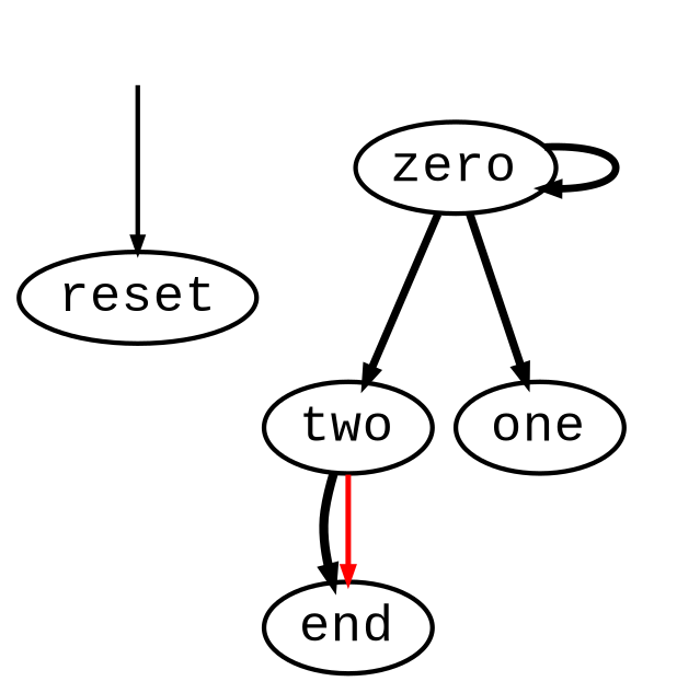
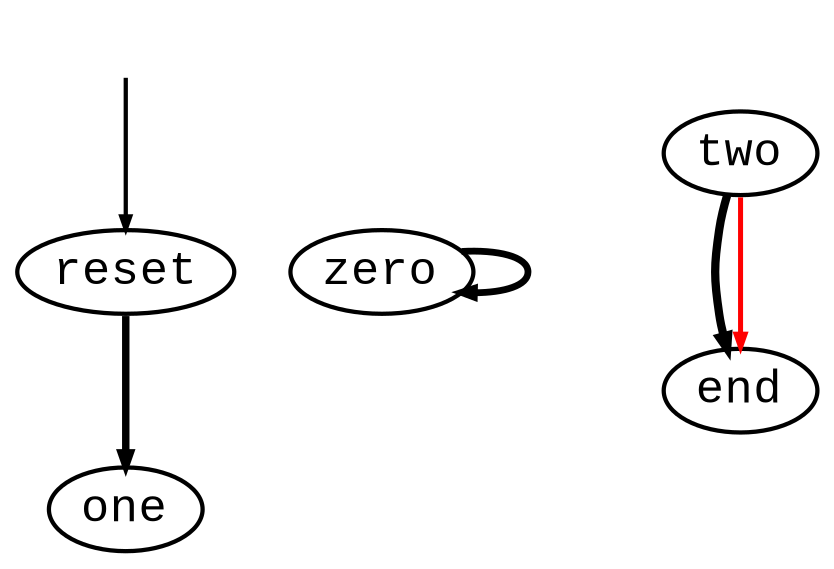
  digraph {
    fontname="Liberation Mono"
    nodesep=0.18
    rankdir=TB
    ranksep=0.08
    node [fontname="Liberation Mono" fontsize=11.0 margin=0.01 shape=ellipse]
    edge [arrowhead=normal arrowsize=.3 fontname="Liberation Mono" fontsize=6.0 margin=0.05]
    None [height=0.1 shape=none style=invis width=0.1]
    reset [height=0.1 width=0.5]
    zero [height=0.1 width=0.5]
    two [height=0.1 width=0.5]
    one [height=0.1 width=0.5]
    end [height=0.1 width=0.5]
    subgraph sub_1 {
      rank=source
      None
    }
    None -> reset
    zero -> zero [label=" " penwidth=1.591064607026499]
-   zero -> two [label=" " penwidth=1.6720978579357175]
-   zero -> one [label=" " penwidth=1.7403626894942439]
+   reset -> one [label=" " penwidth=1.7403626894942439]
    two -> end [label=" " penwidth=1.9395192526186185]
    two -> end [color=red label=" " penwidth=1.1760912590556813]
  }
